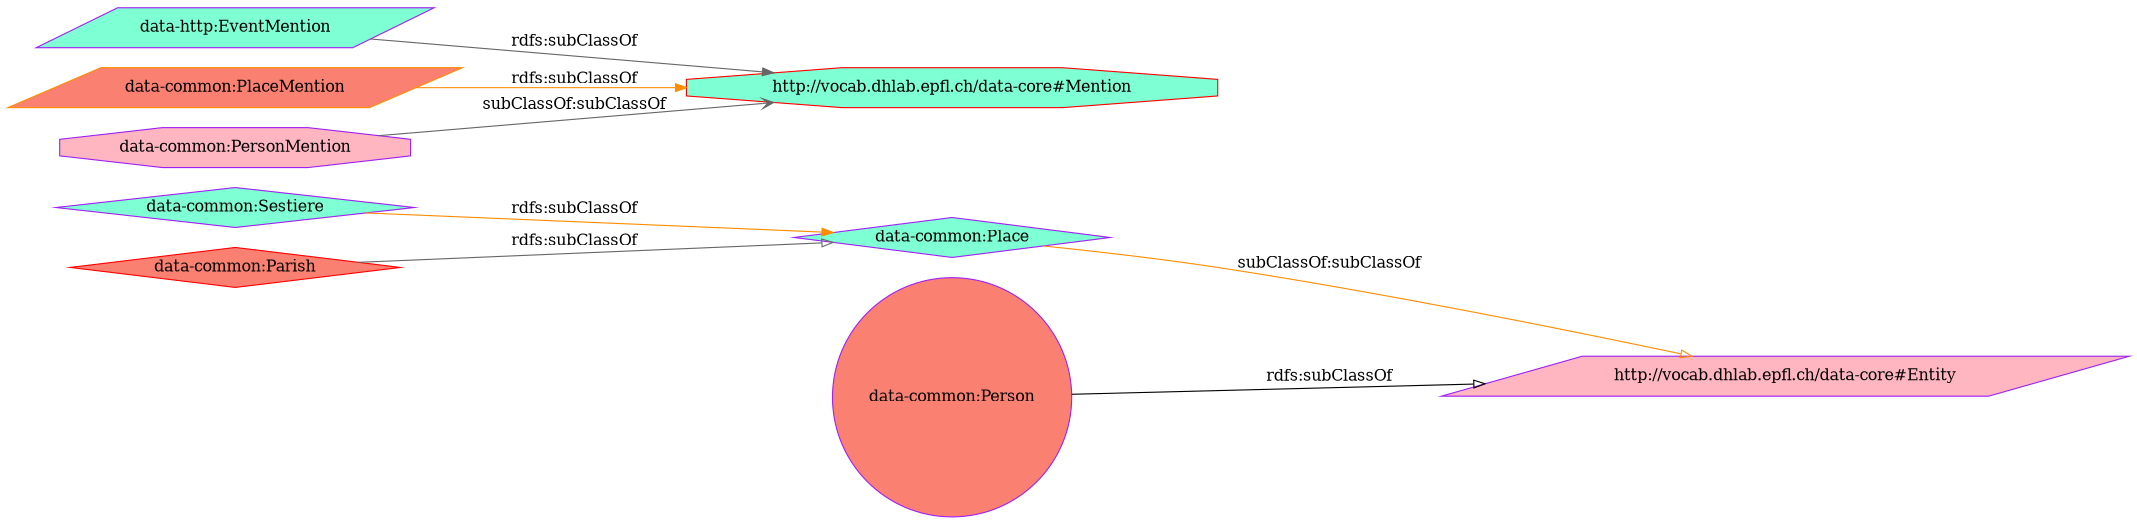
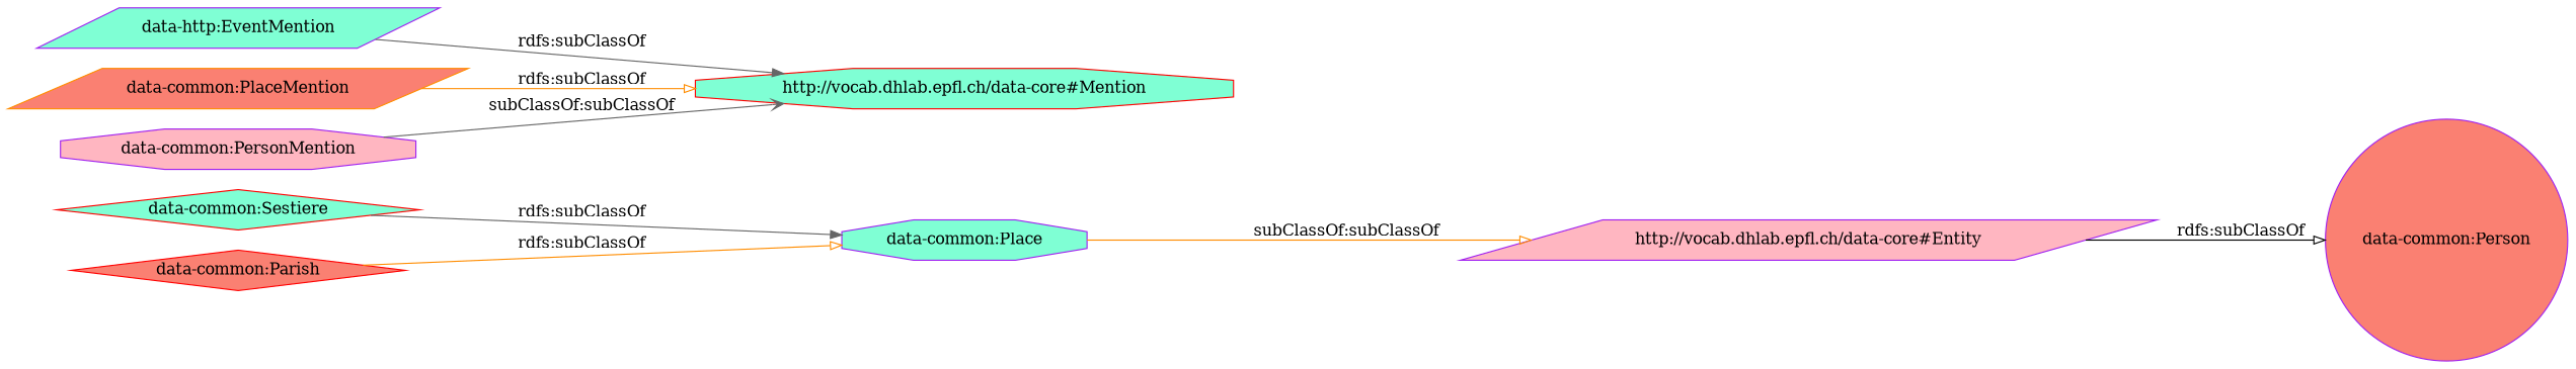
  digraph {
    rankdir=LR
    node [color=purple fillcolor=aquamarine shape=octagon style=filled]
    edge [arrowhead=onormal color=darkorange]
-   "data-common:Sestiere" [shape=diamond]
-   "data-common:Place" [shape=diamond]
+   "data-common:Sestiere" [color=red shape=diamond]
+   "data-common:Place"
    "http://vocab.dhlab.epfl.ch/data-core#Entity" [fillcolor=lightpink shape=parallelogram]
    "data-common:Parish" [color=red fillcolor=salmon shape=diamond]
    "data-common:Person" [fillcolor=salmon shape=circle]
    n6 [label="data-http:EventMention" shape=parallelogram]
    "http://vocab.dhlab.epfl.ch/data-core#Mention" [color=red]
    "data-common:PlaceMention" [color=darkorange fillcolor=salmon shape=parallelogram]
    "data-common:PersonMention" [fillcolor=lightpink]
-   "data-common:Sestiere" -> "data-common:Place" [arrowhead=normal label="rdfs:subClassOf"]
+   "data-common:Sestiere" -> "data-common:Place" [arrowhead=normal color=gray40 label="rdfs:subClassOf"]
    "data-common:Place" -> "http://vocab.dhlab.epfl.ch/data-core#Entity" [label="subClassOf:subClassOf"]
-   "data-common:Parish" -> "data-common:Place" [color=gray40 label="rdfs:subClassOf"]
-   "data-common:Person" -> "http://vocab.dhlab.epfl.ch/data-core#Entity" [color=black label="rdfs:subClassOf"]
+   "data-common:Parish" -> "data-common:Place" [label="rdfs:subClassOf"]
+   "http://vocab.dhlab.epfl.ch/data-core#Entity" -> "data-common:Person" [color=black label="rdfs:subClassOf"]
    n6 -> "http://vocab.dhlab.epfl.ch/data-core#Mention" [arrowhead=normal color=gray40 label="rdfs:subClassOf"]
-   "data-common:PlaceMention" -> "http://vocab.dhlab.epfl.ch/data-core#Mention" [arrowhead=normal label="rdfs:subClassOf"]
+   "data-common:PlaceMention" -> "http://vocab.dhlab.epfl.ch/data-core#Mention" [label="rdfs:subClassOf"]
    "data-common:PersonMention" -> "http://vocab.dhlab.epfl.ch/data-core#Mention" [arrowhead=vee color=gray40 label="subClassOf:subClassOf"]
  }
